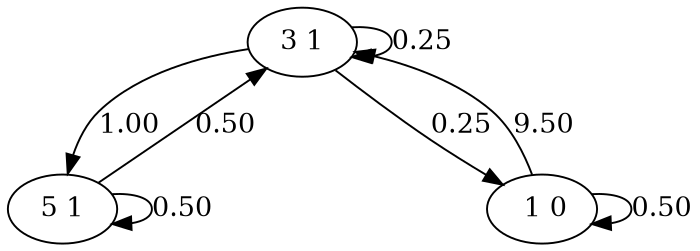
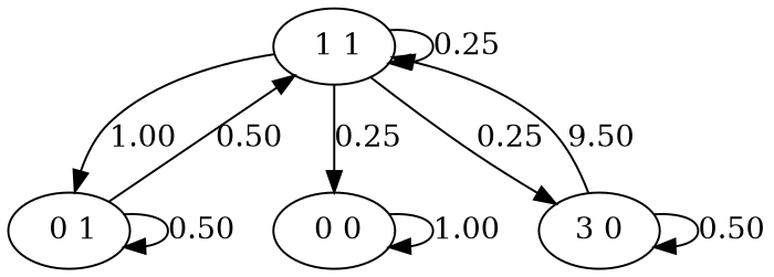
  digraph {
-   n2 [label="5 1"]
-   n3 [label="3 1"]
-   n4 [label=" 1 0"]
+   n1 [label=" 0 0"]
+   n2 [label=" 0 1"]
+   n3 [label=" 1 1"]
+   n4 [label="3 0"]
+   n1 -> n1 [label=1.00]
    n2 -> n2 [label=0.50]
    n2 -> n3 [label=0.50]
+   n3 -> n1 [label=0.25]
    n3 -> n2 [label=1.00]
    n3 -> n3 [label=0.25]
    n3 -> n4 [label=0.25]
    n4 -> n3 [label=9.50]
    n4 -> n4 [label=0.50]
  }
